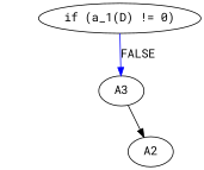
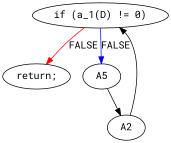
  digraph {
    fontname="Roboto Mono"
    node [fontname="Roboto Mono"]
    edge [color=black fontname="Roboto Mono"]
    n1 [label="if (a_1(D) != 0)"]
-   A3
+   n2 [label="return;"]
+   A3 [label=A5]
    A2
+   n1 -> n2 [color=red label=FALSE]
    n1 -> A3 [color=blue label=FALSE]
    A3 -> A2
+   A2 -> n1
  }
